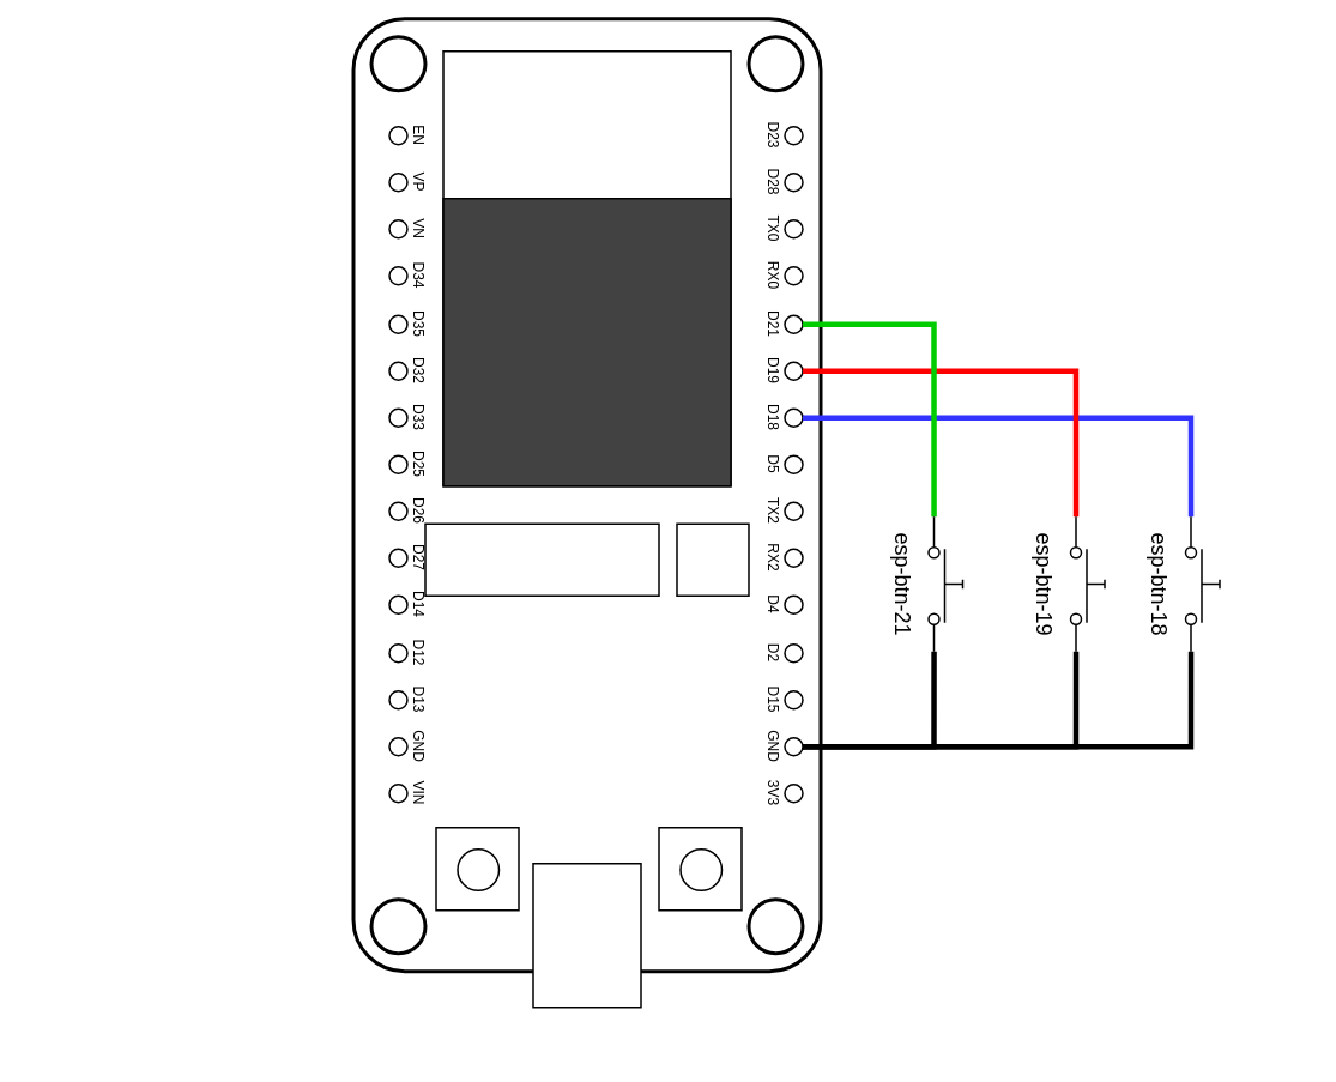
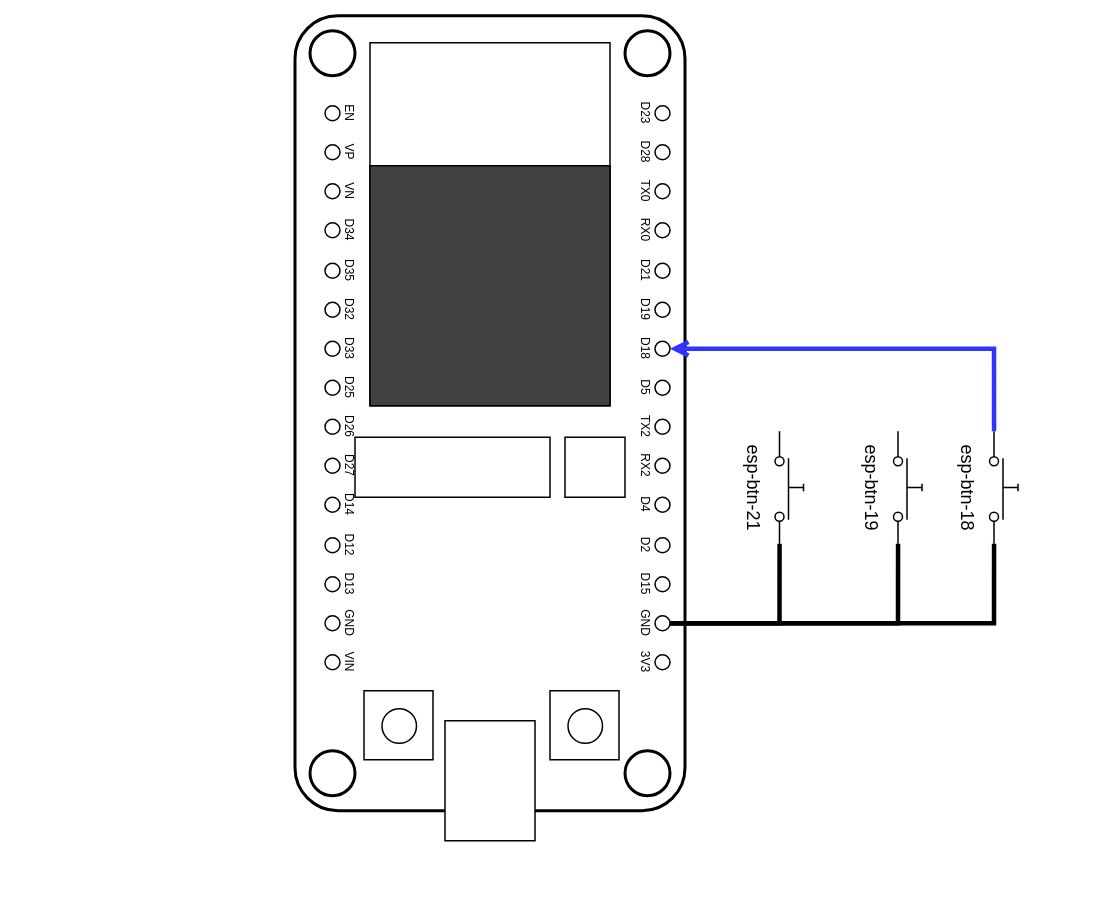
  <mxCell id="0" />
  <mxCell id="1" parent="0" />
  <mxCell id="2" value="" style="group;rotation=90;" vertex="1" connectable="0" parent="1"><mxGeometry y="53" width="590" height="504.5" as="geometry" x="131" /></mxCell>
  <mxCell id="3" value="" style="group;rotation=90;" vertex="1" connectable="0" parent="2"><mxGeometry x="-111" y="111" width="590" height="282.5" as="geometry" /></mxCell>
  <mxCell id="4" value="" style="group;movable=1;resizable=1;rotatable=1;deletable=1;editable=1;connectable=1;rotation=90;" vertex="1" connectable="0" parent="3"><mxGeometry width="590" height="282.5" as="geometry" /></mxCell>
  <mxCell id="5" value="" style="rounded=1;whiteSpace=wrap;html=1;strokeWidth=2;fillColor=default;verticalAlign=bottom;arcSize=11;spacing=1;rotation=90;" vertex="1" parent="4"><mxGeometry x="41" y="-19" width="530" height="260" as="geometry" /></mxCell>
  <mxCell id="6" value="" style="ellipse;whiteSpace=wrap;html=1;aspect=fixed;fontSize=10;strokeWidth=2;fillColor=default;spacing=1;rotation=90;" vertex="1" parent="4"><mxGeometry x="396" y="-144" width="30" height="30" as="geometry" /></mxCell>
  <mxCell id="7" value="" style="ellipse;whiteSpace=wrap;html=1;aspect=fixed;fontSize=10;strokeWidth=2;fillColor=default;spacing=1;rotation=90;" vertex="1" parent="4"><mxGeometry x="186" y="-144" width="30" height="30" as="geometry" /></mxCell>
  <mxCell id="8" value="&lt;br&gt;&lt;br&gt;&lt;br&gt;&lt;br&gt;&lt;br&gt;&lt;br&gt;&lt;br&gt;" style="ellipse;whiteSpace=wrap;html=1;aspect=fixed;fontSize=10;strokeWidth=2;fillColor=default;spacing=1;rotation=90;" vertex="1" parent="4"><mxGeometry x="396" y="336" width="30" height="30" as="geometry" /></mxCell>
  <mxCell id="9" value="" style="ellipse;whiteSpace=wrap;html=1;aspect=fixed;fontSize=10;strokeWidth=2;fillColor=default;spacing=1;rotation=90;" vertex="1" parent="4"><mxGeometry x="186" y="336" width="30" height="30" as="geometry" /></mxCell>
  <mxCell id="10" value="VIN" style="ellipse;whiteSpace=wrap;html=1;aspect=fixed;strokeWidth=1;fillColor=default;verticalAlign=bottom;horizontal=1;fontSize=8;spacing=1;spacingTop=0;flipH=1;flipV=0;spacingBottom=10;rotation=90;" vertex="1" parent="4"><mxGeometry x="196" y="272" width="10" height="10" as="geometry" /></mxCell>
  <mxCell id="11" value="GND" style="ellipse;whiteSpace=wrap;html=1;aspect=fixed;strokeWidth=1;fillColor=default;verticalAlign=bottom;horizontal=1;fontSize=8;spacing=1;spacingTop=0;flipH=1;flipV=0;spacingBottom=10;rotation=90;" vertex="1" parent="4"><mxGeometry x="196" y="246" width="10" height="10" as="geometry" /></mxCell>
  <mxCell id="12" value="D13" style="ellipse;whiteSpace=wrap;html=1;aspect=fixed;strokeWidth=1;fillColor=default;verticalAlign=bottom;horizontal=1;fontSize=8;spacing=1;spacingTop=0;flipH=1;flipV=0;spacingBottom=10;rotation=90;" vertex="1" parent="4"><mxGeometry x="196" y="220" width="10" height="10" as="geometry" /></mxCell>
  <mxCell id="13" value="D12" style="ellipse;whiteSpace=wrap;html=1;aspect=fixed;strokeWidth=1;fillColor=default;verticalAlign=bottom;horizontal=1;fontSize=8;spacing=1;spacingTop=0;flipH=1;flipV=0;spacingBottom=10;rotation=90;" vertex="1" parent="4"><mxGeometry x="196" y="194" width="10" height="10" as="geometry" /></mxCell>
  <mxCell id="14" value="D14" style="ellipse;whiteSpace=wrap;html=1;aspect=fixed;strokeWidth=1;fillColor=default;verticalAlign=bottom;horizontal=1;fontSize=8;spacing=1;spacingTop=0;flipH=1;flipV=0;spacingBottom=10;rotation=90;" vertex="1" parent="4"><mxGeometry x="196" y="167" width="10" height="10" as="geometry" /></mxCell>
  <mxCell id="15" value="D27" style="ellipse;whiteSpace=wrap;html=1;aspect=fixed;strokeWidth=1;fillColor=default;verticalAlign=bottom;horizontal=1;fontSize=8;spacing=1;spacingTop=0;flipH=1;flipV=0;spacingBottom=10;rotation=90;" vertex="1" parent="4"><mxGeometry x="196" y="141" width="10" height="10" as="geometry" /></mxCell>
  <mxCell id="16" value="D26" style="ellipse;whiteSpace=wrap;html=1;aspect=fixed;strokeWidth=1;fillColor=default;verticalAlign=bottom;horizontal=1;fontSize=8;spacing=1;spacingTop=0;flipH=1;flipV=0;spacingBottom=10;rotation=90;" vertex="1" parent="4"><mxGeometry x="196" y="115" width="10" height="10" as="geometry" /></mxCell>
  <mxCell id="17" value="D25" style="ellipse;whiteSpace=wrap;html=1;aspect=fixed;strokeWidth=1;fillColor=default;verticalAlign=bottom;horizontal=1;fontSize=8;spacing=1;spacingTop=0;flipH=1;flipV=0;spacingBottom=10;rotation=90;" vertex="1" parent="4"><mxGeometry x="196" y="89" width="10" height="10" as="geometry" /></mxCell>
  <mxCell id="18" value="D33" style="ellipse;whiteSpace=wrap;html=1;aspect=fixed;strokeWidth=1;fillColor=default;verticalAlign=bottom;horizontal=1;fontSize=8;spacing=1;spacingTop=0;flipH=1;flipV=0;spacingBottom=10;rotation=90;" vertex="1" parent="4"><mxGeometry x="196" y="63" width="10" height="10" as="geometry" /></mxCell>
  <mxCell id="19" value="D32" style="ellipse;whiteSpace=wrap;html=1;aspect=fixed;strokeWidth=1;fillColor=default;verticalAlign=bottom;horizontal=1;fontSize=8;spacing=1;spacingTop=0;flipH=1;flipV=0;spacingBottom=10;rotation=90;" vertex="1" parent="4"><mxGeometry x="196" y="37" width="10" height="10" as="geometry" /></mxCell>
  <mxCell id="20" value="D35" style="ellipse;whiteSpace=wrap;html=1;aspect=fixed;strokeWidth=1;fillColor=default;verticalAlign=bottom;horizontal=1;fontSize=8;spacing=1;spacingTop=0;flipH=1;flipV=0;spacingBottom=10;rotation=90;" vertex="1" parent="4"><mxGeometry x="196" y="11" width="10" height="10" as="geometry" /></mxCell>
  <mxCell id="21" value="D34" style="ellipse;whiteSpace=wrap;html=1;aspect=fixed;strokeWidth=1;fillColor=default;verticalAlign=bottom;horizontal=1;fontSize=8;spacing=1;spacingTop=0;flipH=1;flipV=0;spacingBottom=10;rotation=90;" vertex="1" parent="4"><mxGeometry x="196" y="-16" width="10" height="10" as="geometry" /></mxCell>
  <mxCell id="22" value="VN" style="ellipse;whiteSpace=wrap;html=1;aspect=fixed;strokeWidth=1;fillColor=default;verticalAlign=bottom;horizontal=1;fontSize=8;spacing=1;spacingTop=0;flipH=1;flipV=0;spacingBottom=10;rotation=90;" vertex="1" parent="4"><mxGeometry x="196" y="-42" width="10" height="10" as="geometry" /></mxCell>
  <mxCell id="23" value="VP" style="ellipse;whiteSpace=wrap;html=1;aspect=fixed;strokeWidth=1;fillColor=default;verticalAlign=bottom;horizontal=1;fontSize=8;spacing=1;spacingTop=0;flipH=1;flipV=0;spacingBottom=10;rotation=90;" vertex="1" parent="4"><mxGeometry x="196" y="-68" width="10" height="10" as="geometry" /></mxCell>
  <mxCell id="24" value="EN" style="ellipse;whiteSpace=wrap;html=1;aspect=fixed;strokeWidth=1;fillColor=default;verticalAlign=bottom;horizontal=1;fontSize=8;spacing=1;spacingTop=0;flipH=1;flipV=0;spacingBottom=10;rotation=90;" vertex="1" parent="4"><mxGeometry x="196" y="-94" width="10" height="10" as="geometry" /></mxCell>
  <mxCell id="25" value="" style="rounded=0;whiteSpace=wrap;html=1;fontSize=8;strokeWidth=1;fillColor=default;spacing=1;rotation=90;" vertex="1" parent="4"><mxGeometry x="185" y="-95" width="242" height="160" as="geometry" /></mxCell>
  <mxCell id="26" value="" style="whiteSpace=wrap;html=1;aspect=fixed;fontSize=8;strokeWidth=1;fillColor=#424242;spacing=1;rotation=90;" vertex="1" parent="4"><mxGeometry x="226" y="-54" width="160" height="160" as="geometry" /></mxCell>
  <mxCell id="27" value="" style="rounded=0;whiteSpace=wrap;html=1;fontSize=8;strokeWidth=1;fillColor=default;spacing=1;rotation=90;" vertex="1" parent="4"><mxGeometry x="356" y="127" width="40" height="40" as="geometry" /></mxCell>
  <mxCell id="28" value="" style="rounded=0;whiteSpace=wrap;html=1;fontSize=8;strokeWidth=1;fillColor=default;spacing=1;rotation=90;" vertex="1" parent="4"><mxGeometry x="261" y="82" width="40" height="130" as="geometry" /></mxCell>
  <mxCell id="29" value="" style="rounded=0;whiteSpace=wrap;html=1;fontSize=8;strokeWidth=1;fillColor=default;spacing=1;rotation=90;" vertex="1" parent="4"><mxGeometry x="266" y="326" width="80" height="60" as="geometry" /></mxCell>
  <mxCell id="30" value="" style="group;spacing=1;strokeWidth=1;rotation=90;" vertex="1" connectable="0" parent="4"><mxGeometry x="351" y="291" width="46" height="56" as="geometry" /></mxCell>
  <mxCell id="31" value="" style="group;rotation=90;" vertex="1" connectable="0" parent="30"><mxGeometry x="-5" y="5" width="46" height="46" as="geometry" /></mxCell>
  <mxCell id="32" value="" style="group;rotation=90;" vertex="1" connectable="0" parent="31"><mxGeometry width="46" height="46" as="geometry" /></mxCell>
  <mxCell id="33" value="" style="whiteSpace=wrap;html=1;aspect=fixed;fontSize=8;strokeWidth=1;fillColor=default;spacing=1;rotation=90;" vertex="1" parent="32"><mxGeometry width="46" height="46" as="geometry" /></mxCell>
  <mxCell id="34" value="" style="ellipse;whiteSpace=wrap;html=1;aspect=fixed;fontSize=8;strokeWidth=1;fillColor=default;spacing=1;rotation=90;" vertex="1" parent="32"><mxGeometry x="12" y="12" width="23" height="23" as="geometry" /></mxCell>
  <mxCell id="35" value="" style="group;spacing=1;strokeWidth=1;rotation=90;" vertex="1" connectable="0" parent="4"><mxGeometry x="225" y="291" width="46" height="56" as="geometry" /></mxCell>
  <mxCell id="36" value="" style="group;rotation=90;" vertex="1" connectable="0" parent="35"><mxGeometry x="-5" y="5" width="46" height="46" as="geometry" /></mxCell>
  <mxCell id="37" value="" style="group;rotation=90;" vertex="1" connectable="0" parent="36"><mxGeometry x="2" width="46" height="46" as="geometry" /></mxCell>
  <mxCell id="38" value="" style="whiteSpace=wrap;html=1;aspect=fixed;fontSize=8;strokeWidth=1;fillColor=default;spacing=1;rotation=90;" vertex="1" parent="37"><mxGeometry width="46" height="46" as="geometry" /></mxCell>
  <mxCell id="39" value="" style="ellipse;whiteSpace=wrap;html=1;aspect=fixed;fontSize=8;strokeWidth=1;fillColor=default;spacing=1;rotation=90;" vertex="1" parent="37"><mxGeometry x="12" y="12" width="23" height="23" as="geometry" /></mxCell>
  <mxCell id="40" value="3V3" style="ellipse;whiteSpace=wrap;html=1;aspect=fixed;strokeWidth=1;fillColor=default;verticalAlign=top;horizontal=1;fontSize=8;spacing=1;spacingTop=6;rotation=90;" vertex="1" parent="3"><mxGeometry x="416" y="272" width="10" height="10" as="geometry" /></mxCell>
  <mxCell id="41" value="GND" style="ellipse;whiteSpace=wrap;html=1;aspect=fixed;strokeWidth=1;fillColor=default;verticalAlign=top;horizontal=1;fontSize=8;spacing=1;spacingTop=6;rotation=90;" vertex="1" parent="3"><mxGeometry x="416" y="246" width="10" height="10" as="geometry" /></mxCell>
  <mxCell id="42" value="D15" style="ellipse;whiteSpace=wrap;html=1;aspect=fixed;strokeWidth=1;fillColor=default;verticalAlign=top;horizontal=1;fontSize=8;spacing=1;spacingTop=6;rotation=90;" vertex="1" parent="3"><mxGeometry x="416" y="220" width="10" height="10" as="geometry" /></mxCell>
  <mxCell id="43" value="D2&lt;br style=&quot;font-size: 8px;&quot;&gt;" style="ellipse;whiteSpace=wrap;html=1;aspect=fixed;strokeWidth=1;fillColor=default;verticalAlign=top;horizontal=1;fontSize=8;spacing=1;spacingTop=6;rotation=90;" vertex="1" parent="3"><mxGeometry x="416" y="194" width="10" height="10" as="geometry" /></mxCell>
  <mxCell id="44" value="D4" style="ellipse;whiteSpace=wrap;html=1;aspect=fixed;strokeWidth=1;fillColor=default;verticalAlign=top;horizontal=1;fontSize=8;spacing=1;spacingTop=6;rotation=90;" vertex="1" parent="3"><mxGeometry x="416" y="167" width="10" height="10" as="geometry" /></mxCell>
  <mxCell id="45" value="RX2" style="ellipse;whiteSpace=wrap;html=1;aspect=fixed;strokeWidth=1;fillColor=default;verticalAlign=top;horizontal=1;fontSize=8;spacing=1;spacingTop=6;rotation=90;" vertex="1" parent="3"><mxGeometry x="416" y="141" width="10" height="10" as="geometry" /></mxCell>
  <mxCell id="46" value="TX2" style="ellipse;whiteSpace=wrap;html=1;aspect=fixed;strokeWidth=1;fillColor=default;verticalAlign=top;horizontal=1;fontSize=8;spacing=1;spacingTop=6;rotation=90;" vertex="1" parent="3"><mxGeometry x="416" y="115" width="10" height="10" as="geometry" /></mxCell>
  <mxCell id="47" value="D5" style="ellipse;whiteSpace=wrap;html=1;aspect=fixed;strokeWidth=1;fillColor=default;verticalAlign=top;horizontal=1;fontSize=8;spacing=1;spacingTop=6;rotation=90;" vertex="1" parent="3"><mxGeometry x="416" y="89" width="10" height="10" as="geometry" /></mxCell>
  <mxCell id="48" value="D18" style="ellipse;whiteSpace=wrap;html=1;aspect=fixed;strokeWidth=1;fillColor=default;verticalAlign=top;horizontal=1;fontSize=8;spacing=1;spacingTop=6;rotation=90;" vertex="1" parent="3"><mxGeometry x="416" y="63" width="10" height="10" as="geometry" /></mxCell>
  <mxCell id="49" value="D19" style="ellipse;whiteSpace=wrap;html=1;aspect=fixed;strokeWidth=1;fillColor=default;verticalAlign=top;horizontal=1;fontSize=8;spacing=1;spacingTop=6;rotation=90;" vertex="1" parent="3"><mxGeometry x="416" y="37" width="10" height="10" as="geometry" /></mxCell>
  <mxCell id="50" value="D21" style="ellipse;whiteSpace=wrap;html=1;aspect=fixed;strokeWidth=1;fillColor=default;verticalAlign=top;horizontal=1;fontSize=8;spacing=1;spacingTop=6;rotation=90;" vertex="1" parent="3"><mxGeometry x="416" y="11" width="10" height="10" as="geometry" /></mxCell>
  <mxCell id="51" value="RX0" style="ellipse;whiteSpace=wrap;html=1;aspect=fixed;strokeWidth=1;fillColor=default;verticalAlign=top;horizontal=1;fontSize=8;spacing=1;spacingTop=6;rotation=90;" vertex="1" parent="3"><mxGeometry x="416" y="-16" width="10" height="10" as="geometry" /></mxCell>
  <mxCell id="52" value="TX0&lt;br style=&quot;font-size: 8px;&quot;&gt;" style="ellipse;whiteSpace=wrap;html=1;aspect=fixed;strokeWidth=1;fillColor=default;verticalAlign=top;horizontal=1;fontSize=8;spacing=1;spacingTop=6;rotation=90;" vertex="1" parent="3"><mxGeometry x="416" y="-42" width="10" height="10" as="geometry" /></mxCell>
  <mxCell id="53" value="D28" style="ellipse;whiteSpace=wrap;html=1;aspect=fixed;strokeWidth=1;fillColor=default;verticalAlign=top;horizontal=1;fontSize=8;spacing=1;spacingTop=6;rotation=90;" vertex="1" parent="3"><mxGeometry x="416" y="-68" width="10" height="10" as="geometry" /></mxCell>
  <mxCell id="54" value="D23&lt;br style=&quot;font-size: 8px;&quot;&gt;" style="ellipse;whiteSpace=wrap;html=1;aspect=fixed;strokeWidth=1;fillColor=default;verticalAlign=top;horizontal=1;fontSize=8;spacing=1;spacingTop=6;rotation=90;" vertex="1" parent="3"><mxGeometry x="416" y="-94" width="10" height="10" as="geometry" /></mxCell>
- <mxCell id="55" style="edgeStyle=orthogonalEdgeStyle;rounded=0;orthogonalLoop=1;jettySize=auto;html=1;exitX=0;exitY=0.84;exitDx=0;exitDy=0;exitPerimeter=0;entryX=0.5;entryY=0;entryDx=0;entryDy=0;fontSize=8;endArrow=none;endFill=0;strokeWidth=3;strokeColor=#3333FF;" edge="1" parent="2" source="56" target="48"><mxGeometry relative="1" as="geometry" /></mxCell>
+ <mxCell id="55" style="edgeStyle=orthogonalEdgeStyle;rounded=0;orthogonalLoop=1;jettySize=auto;html=1;exitX=0;exitY=0.84;exitDx=0;exitDy=0;exitPerimeter=0;entryX=0.5;entryY=0;entryDx=0;entryDy=0;fontSize=8;endArrow=open;endFill=0;strokeWidth=3;strokeColor=#3333FF;" edge="1" parent="2" source="56" target="48"><mxGeometry relative="1" as="geometry" /></mxCell>
  <mxCell id="56" value="esp-btn-18" style="pointerEvents=1;verticalLabelPosition=bottom;shadow=0;dashed=0;align=center;html=1;verticalAlign=top;shape=mxgraph.electrical.electro-mechanical.push_switch_no;rotation=90;" vertex="1" parent="2"><mxGeometry x="500" y="262" width="75" height="19" as="geometry" /></mxCell>
- <mxCell id="57" style="edgeStyle=orthogonalEdgeStyle;rounded=0;orthogonalLoop=1;jettySize=auto;html=1;exitX=0;exitY=0.84;exitDx=0;exitDy=0;exitPerimeter=0;fontSize=8;endArrow=none;endFill=0;strokeColor=#FF0000;strokeWidth=3;entryX=0.5;entryY=0;entryDx=0;entryDy=0;" edge="1" parent="2" source="58" target="49"><mxGeometry relative="1" as="geometry"><mxPoint x="351" y="153" as="targetPoint" /></mxGeometry></mxCell>
  <mxCell id="58" value="esp-btn-19" style="pointerEvents=1;verticalLabelPosition=bottom;shadow=0;dashed=0;align=center;html=1;verticalAlign=top;shape=mxgraph.electrical.electro-mechanical.push_switch_no;rotation=90;" vertex="1" parent="2"><mxGeometry x="436" y="262" width="75" height="19" as="geometry" /></mxCell>
- <mxCell id="59" style="edgeStyle=orthogonalEdgeStyle;rounded=0;orthogonalLoop=1;jettySize=auto;html=1;exitX=0;exitY=0.84;exitDx=0;exitDy=0;exitPerimeter=0;entryX=0.5;entryY=0;entryDx=0;entryDy=0;fontSize=8;endArrow=none;endFill=0;strokeColor=#00CC00;strokeWidth=3;" edge="1" parent="2" source="60" target="50"><mxGeometry relative="1" as="geometry" /></mxCell>
  <mxCell id="60" value="esp-btn-21" style="pointerEvents=1;verticalLabelPosition=bottom;shadow=0;dashed=0;align=center;html=1;verticalAlign=top;shape=mxgraph.electrical.electro-mechanical.push_switch_no;rotation=90;" vertex="1" parent="2"><mxGeometry x="357" y="262" width="75" height="19" as="geometry" /></mxCell>
  <mxCell id="61" style="edgeStyle=orthogonalEdgeStyle;rounded=0;orthogonalLoop=1;jettySize=auto;html=1;exitX=0.5;exitY=0;exitDx=0;exitDy=0;entryX=1;entryY=0.84;entryDx=0;entryDy=0;entryPerimeter=0;fontSize=8;endArrow=none;endFill=0;strokeWidth=3;" edge="1" parent="2" source="41" target="60"><mxGeometry relative="1" as="geometry" /></mxCell>
  <mxCell id="62" style="edgeStyle=orthogonalEdgeStyle;rounded=0;orthogonalLoop=1;jettySize=auto;html=1;exitX=0.5;exitY=0;exitDx=0;exitDy=0;entryX=1;entryY=0.84;entryDx=0;entryDy=0;entryPerimeter=0;fontSize=8;endArrow=none;endFill=0;strokeWidth=3;" edge="1" parent="2" source="41" target="58"><mxGeometry relative="1" as="geometry" /></mxCell>
  <mxCell id="63" style="edgeStyle=orthogonalEdgeStyle;rounded=0;orthogonalLoop=1;jettySize=auto;html=1;exitX=0.5;exitY=0;exitDx=0;exitDy=0;entryX=1;entryY=0.84;entryDx=0;entryDy=0;entryPerimeter=0;fontSize=8;endArrow=none;endFill=0;strokeWidth=3;" edge="1" parent="2" source="41" target="56"><mxGeometry relative="1" as="geometry" /></mxCell>
